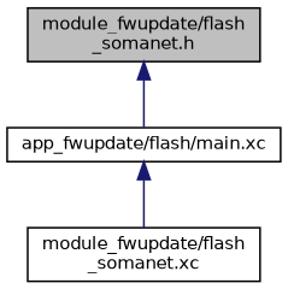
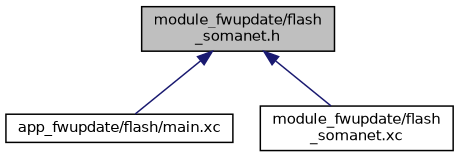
  digraph {
    node [color=black fillcolor=white fontname=Helvetica fontsize=10 shape=record style=filled]
    edge [color=midnightblue dir=back fontname=Helvetica fontsize=10 labelfontname=Helvetica labelfontsize=10 style=solid]
    n1 [fillcolor=grey75 fontcolor=black height=0.2 label="module_fwupdate/flash\l_somanet.h" width=0.4]
    n2 [height=0.2 label="app_fwupdate/flash/main.xc" width=0.4]
    n3 [height=0.2 label="module_fwupdate/flash\l_somanet.xc" width=0.4]
    n1 -> n2
-   n2 -> n3
+   n1 -> n3
  }
